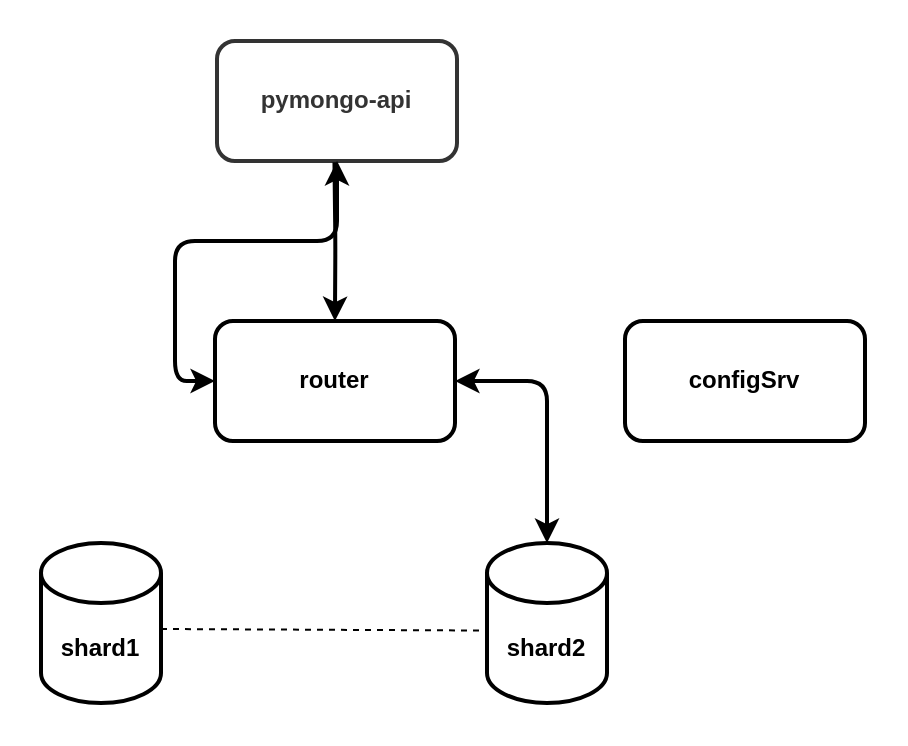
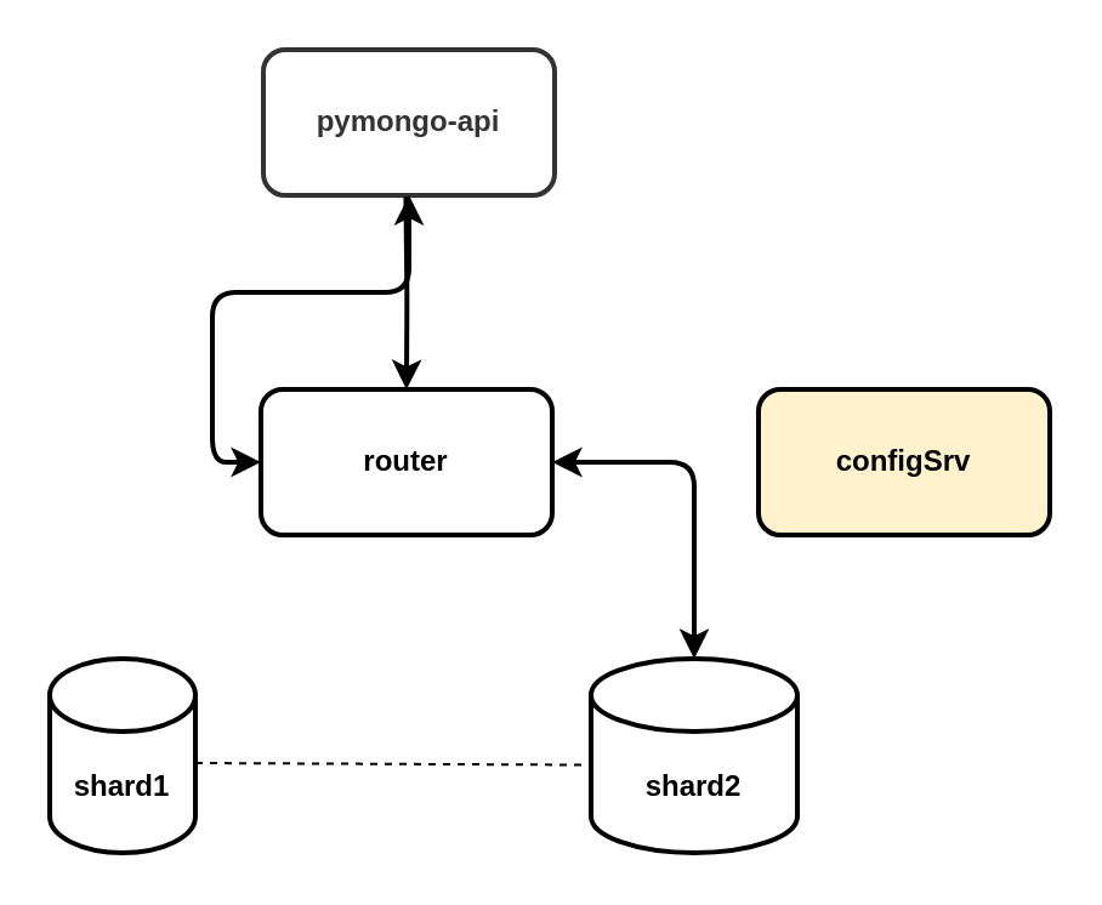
  <mxCell id="0" />
  <mxCell id="1" parent="0" />
  <mxCell id="2" value="&lt;b&gt;shard1&lt;/b&gt;" style="shape=cylinder3;whiteSpace=wrap;html=1;boundedLbl=1;backgroundOutline=1;size=15;strokeWidth=2;" parent="1" vertex="1"><mxGeometry x="20" y="271" width="60" height="80" as="geometry" /></mxCell>
  <mxCell id="3" value="&lt;b&gt;&lt;font color=&quot;#333333&quot;&gt;pymongo-api&lt;/font&gt;&lt;/b&gt;" style="rounded=1;whiteSpace=wrap;html=1;strokeWidth=2;strokeColor=#333333;" parent="1" vertex="1"><mxGeometry x="108" y="20" width="120" height="60" as="geometry" /></mxCell>
- <mxCell id="4" value="&lt;b&gt;configSrv&lt;/b&gt;" style="rounded=1;whiteSpace=wrap;html=1;strokeWidth=2;" parent="1" vertex="1"><mxGeometry x="312" y="160" width="120" height="60" as="geometry" /></mxCell>
+ <mxCell id="4" value="&lt;b&gt;configSrv&lt;/b&gt;" style="rounded=1;whiteSpace=wrap;html=1;strokeWidth=2;fillColor=#fff2cc;" parent="1" vertex="1"><mxGeometry x="312" y="160" width="120" height="60" as="geometry" /></mxCell>
  <mxCell id="5" style="edgeStyle=orthogonalEdgeStyle;rounded=1;orthogonalLoop=1;jettySize=auto;html=1;exitX=0;exitY=0.5;exitDx=0;exitDy=0;curved=0;strokeWidth=2;startArrow=classic;startFill=1;" parent="1" source="6" target="3" edge="1"><mxGeometry relative="1" as="geometry" /></mxCell>
  <mxCell id="6" value="&lt;b&gt;router&lt;/b&gt;" style="rounded=1;whiteSpace=wrap;html=1;strokeWidth=2;" parent="1" vertex="1"><mxGeometry x="107" y="160" width="120" height="60" as="geometry" /></mxCell>
- <mxCell id="7" value="&lt;b&gt;shard2&lt;/b&gt;" style="shape=cylinder3;whiteSpace=wrap;html=1;boundedLbl=1;backgroundOutline=1;size=15;strokeWidth=2;" parent="1" vertex="1"><mxGeometry x="243" y="271" width="60" height="80" as="geometry" /></mxCell>
+ <mxCell id="7" value="&lt;b&gt;shard2&lt;/b&gt;" style="shape=cylinder3;whiteSpace=wrap;html=1;boundedLbl=1;backgroundOutline=1;size=15;strokeWidth=2;" parent="1" vertex="1"><mxGeometry x="243" y="271" width="85" height="80" as="geometry" /></mxCell>
  <mxCell id="8" style="edgeStyle=orthogonalEdgeStyle;rounded=1;orthogonalLoop=1;jettySize=auto;html=1;entryX=0.427;entryY=0.007;entryDx=0;entryDy=0;entryPerimeter=0;strokeWidth=2;curved=0;" parent="1" edge="1"><mxGeometry relative="1" as="geometry"><mxPoint x="166.73" y="80.58" as="sourcePoint" /><mxPoint x="166.97" y="160" as="targetPoint" /></mxGeometry></mxCell>
  <mxCell id="9" style="edgeStyle=orthogonalEdgeStyle;rounded=1;orthogonalLoop=1;jettySize=auto;html=1;exitX=1;exitY=0.5;exitDx=0;exitDy=0;entryX=0.5;entryY=0;entryDx=0;entryDy=0;entryPerimeter=0;curved=0;strokeWidth=2;startArrow=classic;startFill=1;" parent="1" source="6" target="7" edge="1"><mxGeometry relative="1" as="geometry" /></mxCell>
  <mxCell id="10" value="" style="endArrow=none;dashed=1;html=1;rounded=0;entryX=-0.024;entryY=0.547;entryDx=0;entryDy=0;entryPerimeter=0;" parent="1" target="7" edge="1"><mxGeometry width="50" height="50" relative="1" as="geometry"><mxPoint x="80" y="314" as="sourcePoint" /><mxPoint x="130" y="264" as="targetPoint" /></mxGeometry></mxCell>
